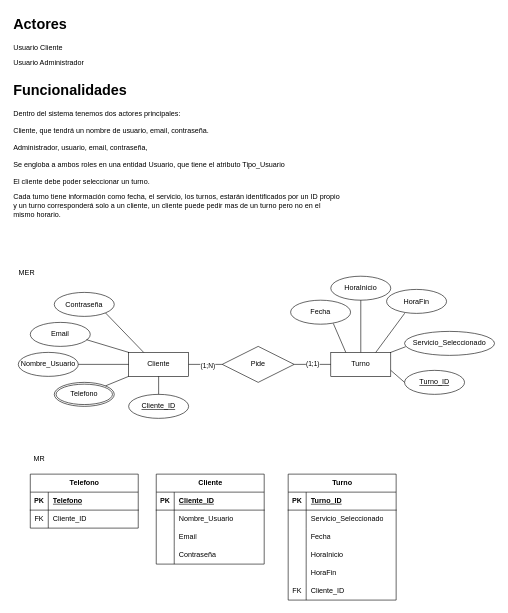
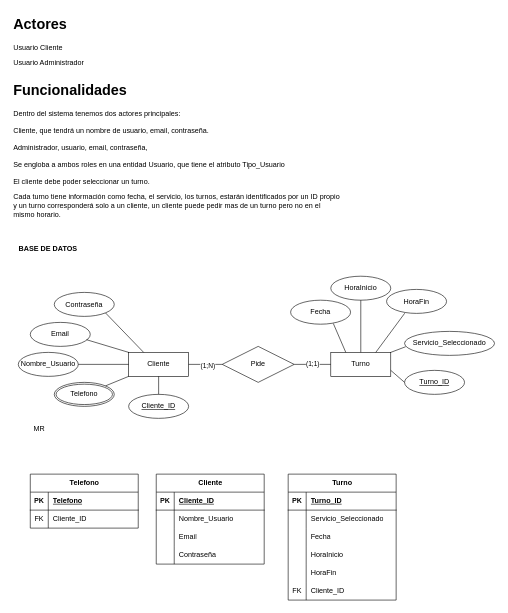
  <mxCell id="0" />
  <mxCell id="1" parent="0" />
  <mxCell id="2" value="&lt;h1 style=&quot;margin-top: 0px;&quot;&gt;Actores&lt;/h1&gt;&lt;p&gt;Usuario Cliente&lt;/p&gt;&lt;p&gt;Usuario Administrador&lt;/p&gt;" style="text;html=1;whiteSpace=wrap;overflow=hidden;rounded=0;" vertex="1" parent="1"><mxGeometry x="20" y="20" width="380" height="120" as="geometry" /></mxCell>
  <mxCell id="3" value="&lt;h1 style=&quot;margin-top: 0px;&quot;&gt;Funcionalidades&lt;/h1&gt;&lt;div&gt;Dentro del sistema tenemos dos actores principales:&lt;/div&gt;&lt;div&gt;&lt;br&gt;&lt;/div&gt;&lt;div&gt;Cliente, que tendrá un nombre de usuario, email, contraseña.&lt;/div&gt;&lt;div&gt;&lt;br&gt;&lt;/div&gt;&lt;div&gt;Administrador, usuario, email, contraseña,&amp;nbsp;&lt;/div&gt;&lt;div&gt;&lt;br&gt;&lt;/div&gt;&lt;div&gt;Se engloba a ambos roles en una entidad Usuario, que tiene el atributo Tipo_Usuario&lt;/div&gt;&lt;p&gt;El cliente debe poder seleccionar un turno.&lt;/p&gt;&lt;p&gt;Cada turno tiene información como fecha, el servicio, los turnos, estarán identificados por un ID propio y un turno corresponderá solo a un cliente, un cliente puede pedir mas de un turno pero no en el mismo horario.&amp;nbsp;&lt;/p&gt;&lt;div&gt;&lt;br&gt;&lt;/div&gt;" style="text;html=1;whiteSpace=wrap;overflow=hidden;rounded=0;" vertex="1" parent="1"><mxGeometry x="20" y="130" width="550" height="230" as="geometry" /></mxCell>
  <mxCell id="4" value="Cliente" style="whiteSpace=wrap;html=1;align=center;" vertex="1" parent="1"><mxGeometry x="214" y="587" width="100" height="40" as="geometry" /></mxCell>
  <mxCell id="5" value="Email" style="ellipse;whiteSpace=wrap;html=1;align=center;" vertex="1" parent="1"><mxGeometry x="50" y="537" width="100" height="40" as="geometry" /></mxCell>
  <mxCell id="6" value="Nombre_Usuario" style="ellipse;whiteSpace=wrap;html=1;align=center;" vertex="1" parent="1"><mxGeometry x="30" y="587" width="100" height="40" as="geometry" /></mxCell>
  <mxCell id="7" value="Contraseña" style="ellipse;whiteSpace=wrap;html=1;align=center;" vertex="1" parent="1"><mxGeometry x="90" y="487" width="100" height="40" as="geometry" /></mxCell>
  <mxCell id="8" value="" style="endArrow=none;html=1;rounded=0;exitX=1;exitY=0.5;exitDx=0;exitDy=0;entryX=0;entryY=0.5;entryDx=0;entryDy=0;" edge="1" parent="1" source="6" target="4"><mxGeometry width="50" height="50" relative="1" as="geometry"><mxPoint x="390" y="577" as="sourcePoint" /><mxPoint x="440" y="527" as="targetPoint" /></mxGeometry></mxCell>
  <mxCell id="9" value="" style="endArrow=none;html=1;rounded=0;exitX=0.937;exitY=0.721;exitDx=0;exitDy=0;entryX=0;entryY=0;entryDx=0;entryDy=0;exitPerimeter=0;" edge="1" parent="1" source="5" target="4"><mxGeometry width="50" height="50" relative="1" as="geometry"><mxPoint x="140" y="617" as="sourcePoint" /><mxPoint x="220" y="617" as="targetPoint" /></mxGeometry></mxCell>
  <mxCell id="10" value="" style="endArrow=none;html=1;rounded=0;exitX=1;exitY=1;exitDx=0;exitDy=0;entryX=0.25;entryY=0;entryDx=0;entryDy=0;" edge="1" parent="1" source="7" target="4"><mxGeometry width="50" height="50" relative="1" as="geometry"><mxPoint x="170" y="567" as="sourcePoint" /><mxPoint x="220" y="597" as="targetPoint" /></mxGeometry></mxCell>
  <mxCell id="11" value="Telefono" style="ellipse;shape=doubleEllipse;margin=3;whiteSpace=wrap;html=1;align=center;" vertex="1" parent="1"><mxGeometry x="90" y="637" width="100" height="40" as="geometry" /></mxCell>
  <mxCell id="12" value="" style="endArrow=none;html=1;rounded=0;exitX=1;exitY=0;exitDx=0;exitDy=0;entryX=0;entryY=1;entryDx=0;entryDy=0;" edge="1" parent="1" source="11" target="4"><mxGeometry width="50" height="50" relative="1" as="geometry"><mxPoint x="140" y="617" as="sourcePoint" /><mxPoint x="220" y="617" as="targetPoint" /></mxGeometry></mxCell>
  <mxCell id="13" value="Turno" style="whiteSpace=wrap;html=1;align=center;" vertex="1" parent="1"><mxGeometry x="551.04" y="587" width="100" height="40" as="geometry" /></mxCell>
  <mxCell id="14" value="Pide" style="shape=rhombus;perimeter=rhombusPerimeter;whiteSpace=wrap;html=1;align=center;" vertex="1" parent="1"><mxGeometry x="370" y="577" width="120" height="60" as="geometry" /></mxCell>
  <mxCell id="15" value="Servicio_Seleccionado" style="ellipse;whiteSpace=wrap;html=1;align=center;" vertex="1" parent="1"><mxGeometry x="674.04" y="552" width="150" height="40" as="geometry" /></mxCell>
  <mxCell id="16" value="Cliente_ID" style="ellipse;whiteSpace=wrap;html=1;align=center;fontStyle=4;" vertex="1" parent="1"><mxGeometry x="214" y="657" width="100" height="40" as="geometry" /></mxCell>
  <mxCell id="17" value="" style="endArrow=none;html=1;rounded=0;exitX=1;exitY=0.5;exitDx=0;exitDy=0;entryX=0;entryY=0.5;entryDx=0;entryDy=0;" edge="1" parent="1" source="4" target="14"><mxGeometry relative="1" as="geometry"><mxPoint x="310" y="517" as="sourcePoint" /><mxPoint x="470" y="517" as="targetPoint" /></mxGeometry></mxCell>
  <mxCell id="18" value="(1;N)" style="edgeLabel;html=1;align=center;verticalAlign=middle;resizable=0;points=[];" vertex="1" connectable="0" parent="17"><mxGeometry x="0.104" y="-2" relative="1" as="geometry"><mxPoint as="offset" /></mxGeometry></mxCell>
  <mxCell id="19" value="" style="endArrow=none;html=1;rounded=0;entryX=0;entryY=0.5;entryDx=0;entryDy=0;exitX=1;exitY=0.5;exitDx=0;exitDy=0;" edge="1" parent="1" source="14" target="13"><mxGeometry relative="1" as="geometry"><mxPoint x="490" y="607" as="sourcePoint" /><mxPoint x="380" y="617" as="targetPoint" /></mxGeometry></mxCell>
  <mxCell id="20" value="(1;1)" style="edgeLabel;html=1;align=center;verticalAlign=middle;resizable=0;points=[];" vertex="1" connectable="0" parent="19"><mxGeometry x="-0.031" y="1" relative="1" as="geometry"><mxPoint as="offset" /></mxGeometry></mxCell>
  <mxCell id="21" value="Turno_ID" style="ellipse;whiteSpace=wrap;html=1;align=center;fontStyle=4;" vertex="1" parent="1"><mxGeometry x="674.04" y="617" width="100" height="40" as="geometry" /></mxCell>
  <mxCell id="22" value="" style="endArrow=none;html=1;rounded=0;exitX=1;exitY=0;exitDx=0;exitDy=0;entryX=0.013;entryY=0.638;entryDx=0;entryDy=0;entryPerimeter=0;" edge="1" parent="1" source="13" target="15"><mxGeometry relative="1" as="geometry"><mxPoint x="611.04" y="592" as="sourcePoint" /><mxPoint x="664.04" y="523" as="targetPoint" /></mxGeometry></mxCell>
  <mxCell id="23" value="" style="endArrow=none;html=1;rounded=0;exitX=1;exitY=0.75;exitDx=0;exitDy=0;entryX=0;entryY=0.5;entryDx=0;entryDy=0;" edge="1" parent="1" source="13" target="21"><mxGeometry relative="1" as="geometry"><mxPoint x="661.04" y="592" as="sourcePoint" /><mxPoint x="709.04" y="566" as="targetPoint" /></mxGeometry></mxCell>
  <mxCell id="24" value="" style="endArrow=none;html=1;rounded=0;exitX=0.5;exitY=0;exitDx=0;exitDy=0;entryX=0.5;entryY=1;entryDx=0;entryDy=0;" edge="1" parent="1" source="16" target="4"><mxGeometry width="50" height="50" relative="1" as="geometry"><mxPoint x="270" y="527" as="sourcePoint" /><mxPoint x="274" y="597" as="targetPoint" /></mxGeometry></mxCell>
  <mxCell id="25" value="" style="endArrow=none;html=1;rounded=0;exitX=0.25;exitY=0;exitDx=0;exitDy=0;entryX=0.712;entryY=0.971;entryDx=0;entryDy=0;entryPerimeter=0;" edge="1" parent="1" source="13" target="26"><mxGeometry relative="1" as="geometry"><mxPoint x="565.685" y="497.858" as="sourcePoint" /><mxPoint x="611.04" y="542" as="targetPoint" /></mxGeometry></mxCell>
  <mxCell id="26" value="Fecha" style="ellipse;whiteSpace=wrap;html=1;align=center;" vertex="1" parent="1"><mxGeometry x="484.04" y="500" width="100" height="40" as="geometry" /></mxCell>
  <mxCell id="27" value="HoraFin" style="ellipse;whiteSpace=wrap;html=1;align=center;" vertex="1" parent="1"><mxGeometry x="644.04" y="482" width="100" height="40" as="geometry" /></mxCell>
  <mxCell id="28" value="" style="endArrow=none;html=1;rounded=0;exitX=0.75;exitY=0;exitDx=0;exitDy=0;entryX=0.303;entryY=0.992;entryDx=0;entryDy=0;entryPerimeter=0;" edge="1" parent="1" source="13" target="27"><mxGeometry relative="1" as="geometry"><mxPoint x="636.395" y="497.858" as="sourcePoint" /><mxPoint x="555.04" y="481" as="targetPoint" /></mxGeometry></mxCell>
  <mxCell id="29" value="HoraInicio" style="ellipse;whiteSpace=wrap;html=1;align=center;" vertex="1" parent="1"><mxGeometry x="551.04" y="460" width="100" height="40" as="geometry" /></mxCell>
  <mxCell id="30" value="" style="endArrow=none;html=1;rounded=0;exitX=0.5;exitY=0;exitDx=0;exitDy=0;entryX=0.5;entryY=1;entryDx=0;entryDy=0;" edge="1" parent="1" source="13" target="29"><mxGeometry relative="1" as="geometry"><mxPoint x="601.04" y="492" as="sourcePoint" /><mxPoint x="545.04" y="481" as="targetPoint" /></mxGeometry></mxCell>
+ <mxCell id="31" value="&lt;b&gt;BASE DE DATOS&lt;/b&gt;" style="text;strokeColor=none;fillColor=none;spacingLeft=4;spacingRight=4;overflow=hidden;rotatable=0;points=[[0,0.5],[1,0.5]];portConstraint=eastwest;fontSize=12;whiteSpace=wrap;html=1;" vertex="1" parent="1"><mxGeometry x="25" y="400" width="150" height="30" as="geometry" /></mxCell>
  <mxCell id="32" value="Cliente" style="shape=table;startSize=30;container=1;collapsible=1;childLayout=tableLayout;fixedRows=1;rowLines=0;fontStyle=1;align=center;resizeLast=1;html=1;" vertex="1" parent="1"><mxGeometry x="260" y="790" width="180" height="150" as="geometry" /></mxCell>
  <mxCell id="33" value="" style="shape=tableRow;horizontal=0;startSize=0;swimlaneHead=0;swimlaneBody=0;fillColor=none;collapsible=0;dropTarget=0;points=[[0,0.5],[1,0.5]];portConstraint=eastwest;top=0;left=0;right=0;bottom=1;" vertex="1" parent="32"><mxGeometry y="30" width="180" height="30" as="geometry" /></mxCell>
  <mxCell id="34" value="PK" style="shape=partialRectangle;connectable=0;fillColor=none;top=0;left=0;bottom=0;right=0;fontStyle=1;overflow=hidden;whiteSpace=wrap;html=1;" vertex="1" parent="33"><mxGeometry width="30" height="30" as="geometry"><mxRectangle width="30" height="30" as="alternateBounds" /></mxGeometry></mxCell>
  <mxCell id="35" value="Cliente_ID" style="shape=partialRectangle;connectable=0;fillColor=none;top=0;left=0;bottom=0;right=0;align=left;spacingLeft=6;fontStyle=5;overflow=hidden;whiteSpace=wrap;html=1;" vertex="1" parent="33"><mxGeometry x="30" width="150" height="30" as="geometry"><mxRectangle width="150" height="30" as="alternateBounds" /></mxGeometry></mxCell>
  <mxCell id="36" value="" style="shape=tableRow;horizontal=0;startSize=0;swimlaneHead=0;swimlaneBody=0;fillColor=none;collapsible=0;dropTarget=0;points=[[0,0.5],[1,0.5]];portConstraint=eastwest;top=0;left=0;right=0;bottom=0;" vertex="1" parent="32"><mxGeometry y="60" width="180" height="30" as="geometry" /></mxCell>
  <mxCell id="37" value="" style="shape=partialRectangle;connectable=0;fillColor=none;top=0;left=0;bottom=0;right=0;editable=1;overflow=hidden;whiteSpace=wrap;html=1;" vertex="1" parent="36"><mxGeometry width="30" height="30" as="geometry"><mxRectangle width="30" height="30" as="alternateBounds" /></mxGeometry></mxCell>
  <mxCell id="38" value="Nombre_Usuario" style="shape=partialRectangle;connectable=0;fillColor=none;top=0;left=0;bottom=0;right=0;align=left;spacingLeft=6;overflow=hidden;whiteSpace=wrap;html=1;" vertex="1" parent="36"><mxGeometry x="30" width="150" height="30" as="geometry"><mxRectangle width="150" height="30" as="alternateBounds" /></mxGeometry></mxCell>
  <mxCell id="39" value="" style="shape=tableRow;horizontal=0;startSize=0;swimlaneHead=0;swimlaneBody=0;fillColor=none;collapsible=0;dropTarget=0;points=[[0,0.5],[1,0.5]];portConstraint=eastwest;top=0;left=0;right=0;bottom=0;" vertex="1" parent="32"><mxGeometry y="90" width="180" height="30" as="geometry" /></mxCell>
  <mxCell id="40" value="" style="shape=partialRectangle;connectable=0;fillColor=none;top=0;left=0;bottom=0;right=0;editable=1;overflow=hidden;whiteSpace=wrap;html=1;" vertex="1" parent="39"><mxGeometry width="30" height="30" as="geometry"><mxRectangle width="30" height="30" as="alternateBounds" /></mxGeometry></mxCell>
  <mxCell id="41" value="Email" style="shape=partialRectangle;connectable=0;fillColor=none;top=0;left=0;bottom=0;right=0;align=left;spacingLeft=6;overflow=hidden;whiteSpace=wrap;html=1;" vertex="1" parent="39"><mxGeometry x="30" width="150" height="30" as="geometry"><mxRectangle width="150" height="30" as="alternateBounds" /></mxGeometry></mxCell>
  <mxCell id="42" value="" style="shape=tableRow;horizontal=0;startSize=0;swimlaneHead=0;swimlaneBody=0;fillColor=none;collapsible=0;dropTarget=0;points=[[0,0.5],[1,0.5]];portConstraint=eastwest;top=0;left=0;right=0;bottom=0;" vertex="1" parent="32"><mxGeometry y="120" width="180" height="30" as="geometry" /></mxCell>
  <mxCell id="43" value="" style="shape=partialRectangle;connectable=0;fillColor=none;top=0;left=0;bottom=0;right=0;editable=1;overflow=hidden;whiteSpace=wrap;html=1;" vertex="1" parent="42"><mxGeometry width="30" height="30" as="geometry"><mxRectangle width="30" height="30" as="alternateBounds" /></mxGeometry></mxCell>
  <mxCell id="44" value="Contraseña" style="shape=partialRectangle;connectable=0;fillColor=none;top=0;left=0;bottom=0;right=0;align=left;spacingLeft=6;overflow=hidden;whiteSpace=wrap;html=1;" vertex="1" parent="42"><mxGeometry x="30" width="150" height="30" as="geometry"><mxRectangle width="150" height="30" as="alternateBounds" /></mxGeometry></mxCell>
  <mxCell id="45" value="Turno" style="shape=table;startSize=30;container=1;collapsible=1;childLayout=tableLayout;fixedRows=1;rowLines=0;fontStyle=1;align=center;resizeLast=1;html=1;" vertex="1" parent="1"><mxGeometry x="480" y="790" width="180" height="210" as="geometry" /></mxCell>
  <mxCell id="46" value="" style="shape=tableRow;horizontal=0;startSize=0;swimlaneHead=0;swimlaneBody=0;fillColor=none;collapsible=0;dropTarget=0;points=[[0,0.5],[1,0.5]];portConstraint=eastwest;top=0;left=0;right=0;bottom=1;" vertex="1" parent="45"><mxGeometry y="30" width="180" height="30" as="geometry" /></mxCell>
  <mxCell id="47" value="PK" style="shape=partialRectangle;connectable=0;fillColor=none;top=0;left=0;bottom=0;right=0;fontStyle=1;overflow=hidden;whiteSpace=wrap;html=1;" vertex="1" parent="46"><mxGeometry width="30" height="30" as="geometry"><mxRectangle width="30" height="30" as="alternateBounds" /></mxGeometry></mxCell>
  <mxCell id="48" value="Turno_ID" style="shape=partialRectangle;connectable=0;fillColor=none;top=0;left=0;bottom=0;right=0;align=left;spacingLeft=6;fontStyle=5;overflow=hidden;whiteSpace=wrap;html=1;" vertex="1" parent="46"><mxGeometry x="30" width="150" height="30" as="geometry"><mxRectangle width="150" height="30" as="alternateBounds" /></mxGeometry></mxCell>
  <mxCell id="49" value="" style="shape=tableRow;horizontal=0;startSize=0;swimlaneHead=0;swimlaneBody=0;fillColor=none;collapsible=0;dropTarget=0;points=[[0,0.5],[1,0.5]];portConstraint=eastwest;top=0;left=0;right=0;bottom=0;" vertex="1" parent="45"><mxGeometry y="60" width="180" height="30" as="geometry" /></mxCell>
  <mxCell id="50" value="" style="shape=partialRectangle;connectable=0;fillColor=none;top=0;left=0;bottom=0;right=0;editable=1;overflow=hidden;whiteSpace=wrap;html=1;" vertex="1" parent="49"><mxGeometry width="30" height="30" as="geometry"><mxRectangle width="30" height="30" as="alternateBounds" /></mxGeometry></mxCell>
  <mxCell id="51" value="Servicio_Seleccionado" style="shape=partialRectangle;connectable=0;fillColor=none;top=0;left=0;bottom=0;right=0;align=left;spacingLeft=6;overflow=hidden;whiteSpace=wrap;html=1;" vertex="1" parent="49"><mxGeometry x="30" width="150" height="30" as="geometry"><mxRectangle width="150" height="30" as="alternateBounds" /></mxGeometry></mxCell>
  <mxCell id="52" value="" style="shape=tableRow;horizontal=0;startSize=0;swimlaneHead=0;swimlaneBody=0;fillColor=none;collapsible=0;dropTarget=0;points=[[0,0.5],[1,0.5]];portConstraint=eastwest;top=0;left=0;right=0;bottom=0;" vertex="1" parent="45"><mxGeometry y="90" width="180" height="30" as="geometry" /></mxCell>
  <mxCell id="53" value="" style="shape=partialRectangle;connectable=0;fillColor=none;top=0;left=0;bottom=0;right=0;editable=1;overflow=hidden;whiteSpace=wrap;html=1;" vertex="1" parent="52"><mxGeometry width="30" height="30" as="geometry"><mxRectangle width="30" height="30" as="alternateBounds" /></mxGeometry></mxCell>
  <mxCell id="54" value="Fecha" style="shape=partialRectangle;connectable=0;fillColor=none;top=0;left=0;bottom=0;right=0;align=left;spacingLeft=6;overflow=hidden;whiteSpace=wrap;html=1;" vertex="1" parent="52"><mxGeometry x="30" width="150" height="30" as="geometry"><mxRectangle width="150" height="30" as="alternateBounds" /></mxGeometry></mxCell>
  <mxCell id="55" value="" style="shape=tableRow;horizontal=0;startSize=0;swimlaneHead=0;swimlaneBody=0;fillColor=none;collapsible=0;dropTarget=0;points=[[0,0.5],[1,0.5]];portConstraint=eastwest;top=0;left=0;right=0;bottom=0;" vertex="1" parent="45"><mxGeometry y="120" width="180" height="30" as="geometry" /></mxCell>
  <mxCell id="56" value="" style="shape=partialRectangle;connectable=0;fillColor=none;top=0;left=0;bottom=0;right=0;editable=1;overflow=hidden;whiteSpace=wrap;html=1;" vertex="1" parent="55"><mxGeometry width="30" height="30" as="geometry"><mxRectangle width="30" height="30" as="alternateBounds" /></mxGeometry></mxCell>
  <mxCell id="57" value="HoraInicio" style="shape=partialRectangle;connectable=0;fillColor=none;top=0;left=0;bottom=0;right=0;align=left;spacingLeft=6;overflow=hidden;whiteSpace=wrap;html=1;" vertex="1" parent="55"><mxGeometry x="30" width="150" height="30" as="geometry"><mxRectangle width="150" height="30" as="alternateBounds" /></mxGeometry></mxCell>
  <mxCell id="58" style="shape=tableRow;horizontal=0;startSize=0;swimlaneHead=0;swimlaneBody=0;fillColor=none;collapsible=0;dropTarget=0;points=[[0,0.5],[1,0.5]];portConstraint=eastwest;top=0;left=0;right=0;bottom=0;" vertex="1" parent="45"><mxGeometry y="150" width="180" height="30" as="geometry" /></mxCell>
  <mxCell id="59" style="shape=partialRectangle;connectable=0;fillColor=none;top=0;left=0;bottom=0;right=0;editable=1;overflow=hidden;whiteSpace=wrap;html=1;" vertex="1" parent="58"><mxGeometry width="30" height="30" as="geometry"><mxRectangle width="30" height="30" as="alternateBounds" /></mxGeometry></mxCell>
  <mxCell id="60" value="HoraFin" style="shape=partialRectangle;connectable=0;fillColor=none;top=0;left=0;bottom=0;right=0;align=left;spacingLeft=6;overflow=hidden;whiteSpace=wrap;html=1;" vertex="1" parent="58"><mxGeometry x="30" width="150" height="30" as="geometry"><mxRectangle width="150" height="30" as="alternateBounds" /></mxGeometry></mxCell>
  <mxCell id="61" style="shape=tableRow;horizontal=0;startSize=0;swimlaneHead=0;swimlaneBody=0;fillColor=none;collapsible=0;dropTarget=0;points=[[0,0.5],[1,0.5]];portConstraint=eastwest;top=0;left=0;right=0;bottom=0;" vertex="1" parent="45"><mxGeometry y="180" width="180" height="30" as="geometry" /></mxCell>
  <mxCell id="62" value="FK" style="shape=partialRectangle;connectable=0;fillColor=none;top=0;left=0;bottom=0;right=0;editable=1;overflow=hidden;whiteSpace=wrap;html=1;" vertex="1" parent="61"><mxGeometry width="30" height="30" as="geometry"><mxRectangle width="30" height="30" as="alternateBounds" /></mxGeometry></mxCell>
  <mxCell id="63" value="Cliente_ID" style="shape=partialRectangle;connectable=0;fillColor=none;top=0;left=0;bottom=0;right=0;align=left;spacingLeft=6;overflow=hidden;whiteSpace=wrap;html=1;" vertex="1" parent="61"><mxGeometry x="30" width="150" height="30" as="geometry"><mxRectangle width="150" height="30" as="alternateBounds" /></mxGeometry></mxCell>
  <mxCell id="64" value="Telefono" style="shape=table;startSize=30;container=1;collapsible=1;childLayout=tableLayout;fixedRows=1;rowLines=0;fontStyle=1;align=center;resizeLast=1;html=1;" vertex="1" parent="1"><mxGeometry x="50" y="790" width="180" height="90" as="geometry" /></mxCell>
  <mxCell id="65" value="" style="shape=tableRow;horizontal=0;startSize=0;swimlaneHead=0;swimlaneBody=0;fillColor=none;collapsible=0;dropTarget=0;points=[[0,0.5],[1,0.5]];portConstraint=eastwest;top=0;left=0;right=0;bottom=1;" vertex="1" parent="64"><mxGeometry y="30" width="180" height="30" as="geometry" /></mxCell>
  <mxCell id="66" value="PK" style="shape=partialRectangle;connectable=0;fillColor=none;top=0;left=0;bottom=0;right=0;fontStyle=1;overflow=hidden;whiteSpace=wrap;html=1;" vertex="1" parent="65"><mxGeometry width="30" height="30" as="geometry"><mxRectangle width="30" height="30" as="alternateBounds" /></mxGeometry></mxCell>
  <mxCell id="67" value="Telefono" style="shape=partialRectangle;connectable=0;fillColor=none;top=0;left=0;bottom=0;right=0;align=left;spacingLeft=6;fontStyle=5;overflow=hidden;whiteSpace=wrap;html=1;" vertex="1" parent="65"><mxGeometry x="30" width="150" height="30" as="geometry"><mxRectangle width="150" height="30" as="alternateBounds" /></mxGeometry></mxCell>
  <mxCell id="68" value="" style="shape=tableRow;horizontal=0;startSize=0;swimlaneHead=0;swimlaneBody=0;fillColor=none;collapsible=0;dropTarget=0;points=[[0,0.5],[1,0.5]];portConstraint=eastwest;top=0;left=0;right=0;bottom=0;" vertex="1" parent="64"><mxGeometry y="60" width="180" height="30" as="geometry" /></mxCell>
  <mxCell id="69" value="FK" style="shape=partialRectangle;connectable=0;fillColor=none;top=0;left=0;bottom=0;right=0;editable=1;overflow=hidden;whiteSpace=wrap;html=1;" vertex="1" parent="68"><mxGeometry width="30" height="30" as="geometry"><mxRectangle width="30" height="30" as="alternateBounds" /></mxGeometry></mxCell>
  <mxCell id="70" value="Cliente_ID" style="shape=partialRectangle;connectable=0;fillColor=none;top=0;left=0;bottom=0;right=0;align=left;spacingLeft=6;overflow=hidden;whiteSpace=wrap;html=1;" vertex="1" parent="68"><mxGeometry x="30" width="150" height="30" as="geometry"><mxRectangle width="150" height="30" as="alternateBounds" /></mxGeometry></mxCell>
- <mxCell id="71" value="MER" style="text;strokeColor=none;fillColor=none;spacingLeft=4;spacingRight=4;overflow=hidden;rotatable=0;points=[[0,0.5],[1,0.5]];portConstraint=eastwest;fontSize=12;whiteSpace=wrap;html=1;" vertex="1" parent="1"><mxGeometry x="25" y="440" width="150" height="30" as="geometry" /></mxCell>
- <mxCell id="72" value="MR" style="text;strokeColor=none;fillColor=none;spacingLeft=4;spacingRight=4;overflow=hidden;rotatable=0;points=[[0,0.5],[1,0.5]];portConstraint=eastwest;fontSize=12;whiteSpace=wrap;html=1;" vertex="1" parent="1"><mxGeometry x="50" y="750" width="150" height="30" as="geometry" /></mxCell>
+ <mxCell id="72" value="MR" style="text;strokeColor=none;fillColor=none;spacingLeft=4;spacingRight=4;overflow=hidden;rotatable=0;points=[[0,0.5],[1,0.5]];portConstraint=eastwest;fontSize=12;whiteSpace=wrap;html=1;" vertex="1" parent="1"><mxGeometry x="50" y="700" width="150" height="30" as="geometry" /></mxCell>
